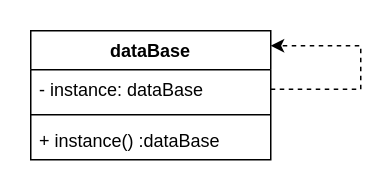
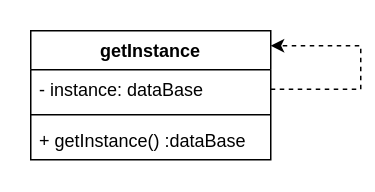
  <mxCell id="0" />
  <mxCell id="1" parent="0" />
- <mxCell id="2" value="dataBase" style="swimlane;fontStyle=1;align=center;verticalAlign=top;childLayout=stackLayout;horizontal=1;startSize=26;horizontalStack=0;resizeParent=1;resizeParentMax=0;resizeLast=0;collapsible=1;marginBottom=0;" vertex="1" parent="1"><mxGeometry x="20" y="20" width="160" height="86" as="geometry" /></mxCell>
+ <mxCell id="2" value="getInstance" style="swimlane;fontStyle=1;align=center;verticalAlign=top;childLayout=stackLayout;horizontal=1;startSize=26;horizontalStack=0;resizeParent=1;resizeParentMax=0;resizeLast=0;collapsible=1;marginBottom=0;" vertex="1" parent="1"><mxGeometry x="20" y="20" width="160" height="86" as="geometry" /></mxCell>
  <mxCell id="3" value="- instance: dataBase" style="text;strokeColor=none;fillColor=none;align=left;verticalAlign=top;spacingLeft=4;spacingRight=4;overflow=hidden;rotatable=0;points=[[0,0.5],[1,0.5]];portConstraint=eastwest;" vertex="1" parent="2"><mxGeometry y="26" width="160" height="26" as="geometry" /></mxCell>
  <mxCell id="4" value="" style="line;strokeWidth=1;fillColor=none;align=left;verticalAlign=middle;spacingTop=-1;spacingLeft=3;spacingRight=3;rotatable=0;labelPosition=right;points=[];portConstraint=eastwest;strokeColor=inherit;" vertex="1" parent="2"><mxGeometry y="52" width="160" height="8" as="geometry" /></mxCell>
- <mxCell id="5" value="+ instance() :dataBase" style="text;strokeColor=none;fillColor=none;align=left;verticalAlign=top;spacingLeft=4;spacingRight=4;overflow=hidden;rotatable=0;points=[[0,0.5],[1,0.5]];portConstraint=eastwest;" vertex="1" parent="2"><mxGeometry y="60" width="160" height="26" as="geometry" /></mxCell>
+ <mxCell id="5" value="+ getInstance() :dataBase" style="text;strokeColor=none;fillColor=none;align=left;verticalAlign=top;spacingLeft=4;spacingRight=4;overflow=hidden;rotatable=0;points=[[0,0.5],[1,0.5]];portConstraint=eastwest;" vertex="1" parent="2"><mxGeometry y="60" width="160" height="26" as="geometry" /></mxCell>
  <mxCell id="6" style="edgeStyle=orthogonalEdgeStyle;rounded=0;orthogonalLoop=1;jettySize=auto;html=1;exitX=1;exitY=0.5;exitDx=0;exitDy=0;entryX=1;entryY=0.116;entryDx=0;entryDy=0;entryPerimeter=0;dashed=1;" edge="1" parent="2" source="3" target="2"><mxGeometry relative="1" as="geometry"><mxPoint x="210" y="10" as="targetPoint" /><Array as="points"><mxPoint x="220" y="39" /><mxPoint x="220" y="10" /></Array></mxGeometry></mxCell>
